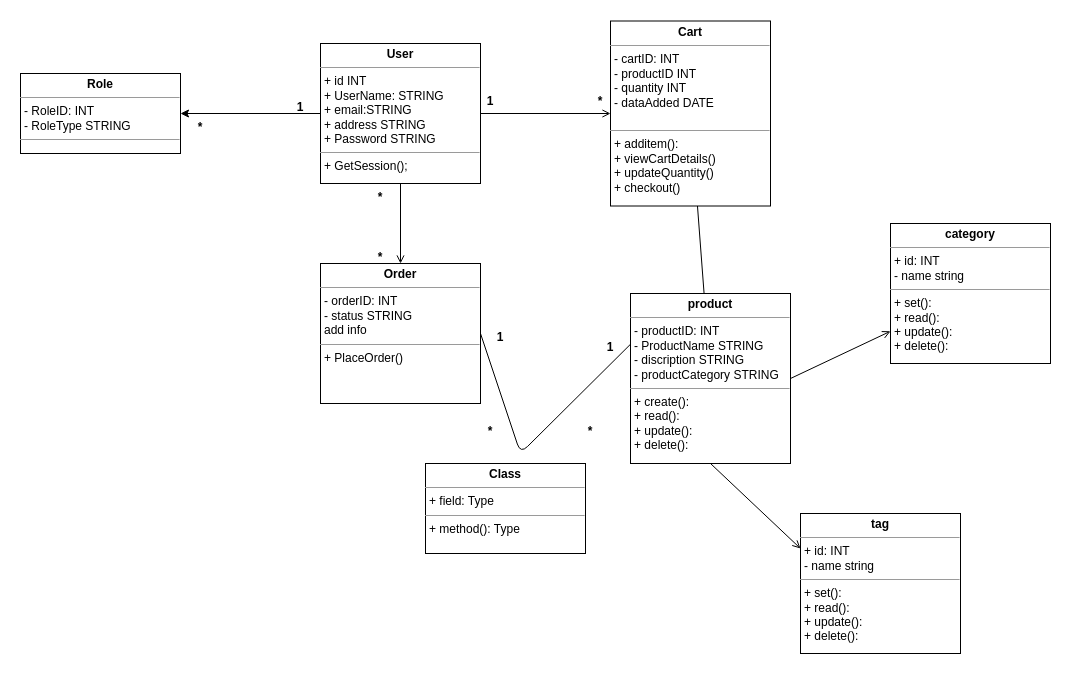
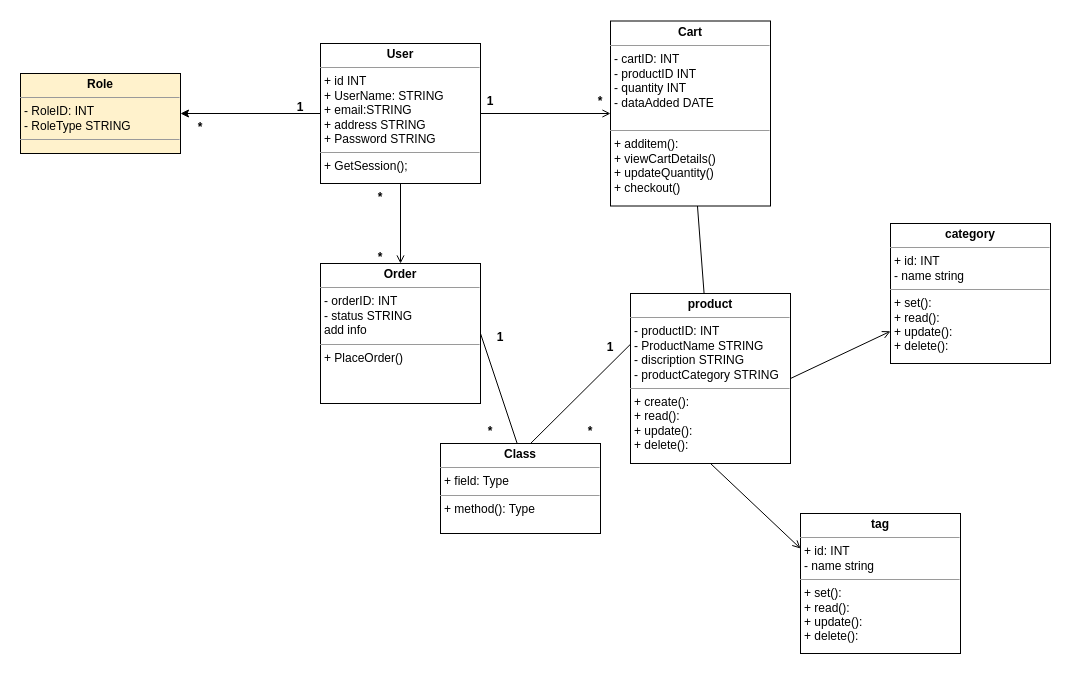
  <mxCell id="0" />
  <mxCell id="1" parent="0" />
  <mxCell id="2" style="edgeStyle=none;html=1;exitX=0;exitY=0.5;exitDx=0;exitDy=0;" edge="1" parent="1" source="5" target="6"><mxGeometry relative="1" as="geometry"><mxPoint x="190" y="118.111" as="targetPoint" /></mxGeometry></mxCell>
  <mxCell id="3" style="edgeStyle=none;html=1;exitX=1;exitY=0.5;exitDx=0;exitDy=0;endArrow=open;endFill=0;" edge="1" parent="1" source="5"><mxGeometry relative="1" as="geometry"><mxPoint x="610" y="113" as="targetPoint" /></mxGeometry></mxCell>
  <mxCell id="4" style="edgeStyle=none;html=1;exitX=0.5;exitY=1;exitDx=0;exitDy=0;endArrow=open;endFill=0;" edge="1" parent="1" source="5"><mxGeometry relative="1" as="geometry"><mxPoint x="400" y="263" as="targetPoint" /></mxGeometry></mxCell>
  <mxCell id="5" value="&lt;p style=&quot;margin:0px;margin-top:4px;text-align:center;&quot;&gt;&lt;b&gt;User&lt;/b&gt;&lt;/p&gt;&lt;hr size=&quot;1&quot;&gt;&lt;p style=&quot;margin:0px;margin-left:4px;&quot;&gt;+ id INT&lt;/p&gt;&lt;p style=&quot;margin:0px;margin-left:4px;&quot;&gt;+ UserName: STRING&lt;/p&gt;&lt;p style=&quot;margin:0px;margin-left:4px;&quot;&gt;+ email:STRING&lt;/p&gt;&lt;p style=&quot;margin:0px;margin-left:4px;&quot;&gt;+ address STRING&lt;/p&gt;&lt;p style=&quot;margin:0px;margin-left:4px;&quot;&gt;+ Password STRING&lt;/p&gt;&lt;hr size=&quot;1&quot;&gt;&lt;p style=&quot;margin:0px;margin-left:4px;&quot;&gt;+ GetSession();&lt;/p&gt;" style="verticalAlign=top;align=left;overflow=fill;fontSize=12;fontFamily=Helvetica;html=1;" parent="1" vertex="1"><mxGeometry x="320" y="43" width="160" height="140" as="geometry" /></mxCell>
- <mxCell id="6" value="&lt;p style=&quot;margin:0px;margin-top:4px;text-align:center;&quot;&gt;&lt;b&gt;Role&lt;/b&gt;&lt;/p&gt;&lt;hr size=&quot;1&quot;&gt;&lt;p style=&quot;margin:0px;margin-left:4px;&quot;&gt;- RoleID: INT&lt;/p&gt;&lt;p style=&quot;margin:0px;margin-left:4px;&quot;&gt;- RoleType STRING&lt;/p&gt;&lt;hr size=&quot;1&quot;&gt;&lt;p style=&quot;margin:0px;margin-left:4px;&quot;&gt;&lt;br&gt;&lt;/p&gt;" style="verticalAlign=top;align=left;overflow=fill;fontSize=12;fontFamily=Helvetica;html=1;" vertex="1" parent="1"><mxGeometry x="20" y="73" width="160" height="80" as="geometry" /></mxCell>
+ <mxCell id="6" value="&lt;p style=&quot;margin:0px;margin-top:4px;text-align:center;&quot;&gt;&lt;b&gt;Role&lt;/b&gt;&lt;/p&gt;&lt;hr size=&quot;1&quot;&gt;&lt;p style=&quot;margin:0px;margin-left:4px;&quot;&gt;- RoleID: INT&lt;/p&gt;&lt;p style=&quot;margin:0px;margin-left:4px;&quot;&gt;- RoleType STRING&lt;/p&gt;&lt;hr size=&quot;1&quot;&gt;&lt;p style=&quot;margin:0px;margin-left:4px;&quot;&gt;&lt;br&gt;&lt;/p&gt;" style="verticalAlign=top;align=left;overflow=fill;fontSize=12;fontFamily=Helvetica;html=1;fillColor=#fff2cc;" vertex="1" parent="1"><mxGeometry x="20" y="73" width="160" height="80" as="geometry" /></mxCell>
  <mxCell id="7" value="1" style="text;align=center;fontStyle=1;verticalAlign=middle;spacingLeft=3;spacingRight=3;strokeColor=none;rotatable=0;points=[[0,0.5],[1,0.5]];portConstraint=eastwest;" vertex="1" parent="1"><mxGeometry x="260" y="93" width="80" height="26" as="geometry" /></mxCell>
  <mxCell id="8" value="*" style="text;align=center;fontStyle=1;verticalAlign=middle;spacingLeft=3;spacingRight=3;strokeColor=none;rotatable=0;points=[[0,0.5],[1,0.5]];portConstraint=eastwest;" vertex="1" parent="1"><mxGeometry x="160" y="113" width="80" height="26" as="geometry" /></mxCell>
  <mxCell id="9" style="edgeStyle=none;html=1;endArrow=none;endFill=0;" edge="1" parent="1" source="10" target="19"><mxGeometry relative="1" as="geometry" /></mxCell>
  <mxCell id="10" value="&lt;p style=&quot;margin:0px;margin-top:4px;text-align:center;&quot;&gt;&lt;b&gt;Cart&lt;/b&gt;&lt;/p&gt;&lt;hr size=&quot;1&quot;&gt;&lt;p style=&quot;margin:0px;margin-left:4px;&quot;&gt;- cartID: INT&lt;/p&gt;&lt;p style=&quot;margin:0px;margin-left:4px;&quot;&gt;- productID INT&lt;/p&gt;&lt;p style=&quot;margin:0px;margin-left:4px;&quot;&gt;- quantity INT&lt;/p&gt;&lt;p style=&quot;margin:0px;margin-left:4px;&quot;&gt;- dataAdded DATE&lt;/p&gt;&lt;p style=&quot;margin:0px;margin-left:4px;&quot;&gt;&lt;br&gt;&lt;/p&gt;&lt;hr size=&quot;1&quot;&gt;&lt;p style=&quot;margin:0px;margin-left:4px;&quot;&gt;+ additem():&lt;/p&gt;&lt;p style=&quot;margin:0px;margin-left:4px;&quot;&gt;+ viewCartDetails()&lt;/p&gt;&lt;p style=&quot;margin:0px;margin-left:4px;&quot;&gt;+ updateQuantity()&lt;/p&gt;&lt;p style=&quot;margin:0px;margin-left:4px;&quot;&gt;+ checkout()&lt;/p&gt;" style="verticalAlign=top;align=left;overflow=fill;fontSize=12;fontFamily=Helvetica;html=1;" vertex="1" parent="1"><mxGeometry x="610" y="20.5" width="160" height="185" as="geometry" /></mxCell>
  <mxCell id="11" value="1" style="text;align=center;fontStyle=1;verticalAlign=middle;spacingLeft=3;spacingRight=3;strokeColor=none;rotatable=0;points=[[0,0.5],[1,0.5]];portConstraint=eastwest;" vertex="1" parent="1"><mxGeometry x="450" y="87" width="80" height="26" as="geometry" /></mxCell>
  <mxCell id="12" value="*" style="text;align=center;fontStyle=1;verticalAlign=middle;spacingLeft=3;spacingRight=3;strokeColor=none;rotatable=0;points=[[0,0.5],[1,0.5]];portConstraint=eastwest;" vertex="1" parent="1"><mxGeometry x="560" y="87" width="80" height="26" as="geometry" /></mxCell>
  <mxCell id="13" style="edgeStyle=none;html=1;exitX=1;exitY=0.5;exitDx=0;exitDy=0;endArrow=none;endFill=0;entryX=0.009;entryY=0.29;entryDx=0;entryDy=0;entryPerimeter=0;" edge="1" parent="1" source="14" target="19"><mxGeometry relative="1" as="geometry"><mxPoint x="570" y="353" as="targetPoint" /><Array as="points"><mxPoint x="520" y="453" /></Array></mxGeometry></mxCell>
  <mxCell id="14" value="&lt;p style=&quot;margin:0px;margin-top:4px;text-align:center;&quot;&gt;&lt;b&gt;Order&lt;/b&gt;&lt;/p&gt;&lt;hr size=&quot;1&quot;&gt;&lt;p style=&quot;margin:0px;margin-left:4px;&quot;&gt;- orderID: INT&lt;/p&gt;&lt;p style=&quot;margin:0px;margin-left:4px;&quot;&gt;- status STRING&lt;/p&gt;&lt;p style=&quot;margin:0px;margin-left:4px;&quot;&gt;add info&lt;/p&gt;&lt;hr size=&quot;1&quot;&gt;&lt;p style=&quot;margin:0px;margin-left:4px;&quot;&gt;+ PlaceOrder()&lt;/p&gt;" style="verticalAlign=top;align=left;overflow=fill;fontSize=12;fontFamily=Helvetica;html=1;" vertex="1" parent="1"><mxGeometry x="320" y="263" width="160" height="140" as="geometry" /></mxCell>
  <mxCell id="15" value="*" style="text;align=center;fontStyle=1;verticalAlign=middle;spacingLeft=3;spacingRight=3;strokeColor=none;rotatable=0;points=[[0,0.5],[1,0.5]];portConstraint=eastwest;" vertex="1" parent="1"><mxGeometry x="340" y="183" width="80" height="26" as="geometry" /></mxCell>
  <mxCell id="16" value="*" style="text;align=center;fontStyle=1;verticalAlign=middle;spacingLeft=3;spacingRight=3;strokeColor=none;rotatable=0;points=[[0,0.5],[1,0.5]];portConstraint=eastwest;" vertex="1" parent="1"><mxGeometry x="340" y="243" width="80" height="26" as="geometry" /></mxCell>
  <mxCell id="17" style="edgeStyle=none;html=1;exitX=1;exitY=0.5;exitDx=0;exitDy=0;endArrow=open;endFill=0;" edge="1" parent="1" source="19" target="20"><mxGeometry relative="1" as="geometry"><mxPoint x="850" y="373" as="targetPoint" /></mxGeometry></mxCell>
  <mxCell id="18" style="edgeStyle=none;html=1;exitX=0.5;exitY=1;exitDx=0;exitDy=0;entryX=0;entryY=0.25;entryDx=0;entryDy=0;endArrow=open;endFill=0;" edge="1" parent="1" source="19" target="21"><mxGeometry relative="1" as="geometry" /></mxCell>
  <mxCell id="19" value="&lt;p style=&quot;margin:0px;margin-top:4px;text-align:center;&quot;&gt;&lt;b&gt;product&lt;/b&gt;&lt;/p&gt;&lt;hr size=&quot;1&quot;&gt;&lt;p style=&quot;margin:0px;margin-left:4px;&quot;&gt;- productID: INT&lt;/p&gt;&lt;p style=&quot;margin:0px;margin-left:4px;&quot;&gt;- ProductName STRING&lt;/p&gt;&lt;p style=&quot;margin:0px;margin-left:4px;&quot;&gt;- discription STRING&lt;/p&gt;&lt;p style=&quot;margin:0px;margin-left:4px;&quot;&gt;- productCategory STRING&lt;span style=&quot;background-color: initial;&quot;&gt;&amp;nbsp;&lt;/span&gt;&lt;/p&gt;&lt;hr size=&quot;1&quot;&gt;&lt;p style=&quot;margin:0px;margin-left:4px;&quot;&gt;+ create():&amp;nbsp;&lt;/p&gt;&lt;p style=&quot;margin:0px;margin-left:4px;&quot;&gt;+ read():&amp;nbsp;&lt;br&gt;&lt;/p&gt;&lt;p style=&quot;margin:0px;margin-left:4px;&quot;&gt;+ update():&amp;nbsp;&lt;br&gt;&lt;/p&gt;&lt;p style=&quot;margin:0px;margin-left:4px;&quot;&gt;+ delete():&amp;nbsp;&lt;br&gt;&lt;/p&gt;&lt;p style=&quot;margin:0px;margin-left:4px;&quot;&gt;&lt;br&gt;&lt;/p&gt;" style="verticalAlign=top;align=left;overflow=fill;fontSize=12;fontFamily=Helvetica;html=1;" vertex="1" parent="1"><mxGeometry x="630" y="293" width="160" height="170" as="geometry" /></mxCell>
  <mxCell id="20" value="&lt;p style=&quot;margin:0px;margin-top:4px;text-align:center;&quot;&gt;&lt;b&gt;category&lt;/b&gt;&lt;/p&gt;&lt;hr size=&quot;1&quot;&gt;&lt;p style=&quot;margin:0px;margin-left:4px;&quot;&gt;+ id: INT&lt;/p&gt;&lt;p style=&quot;margin:0px;margin-left:4px;&quot;&gt;- name string&lt;/p&gt;&lt;hr size=&quot;1&quot;&gt;&lt;p style=&quot;margin:0px;margin-left:4px;&quot;&gt;+ set():&amp;nbsp;&lt;/p&gt;&lt;p style=&quot;margin:0px;margin-left:4px;&quot;&gt;+ read():&amp;nbsp;&lt;br&gt;&lt;/p&gt;&lt;p style=&quot;margin:0px;margin-left:4px;&quot;&gt;+ update():&amp;nbsp;&lt;br&gt;&lt;/p&gt;&lt;p style=&quot;margin:0px;margin-left:4px;&quot;&gt;+ delete():&amp;nbsp;&lt;br&gt;&lt;/p&gt;" style="verticalAlign=top;align=left;overflow=fill;fontSize=12;fontFamily=Helvetica;html=1;" vertex="1" parent="1"><mxGeometry x="890" y="223" width="160" height="140" as="geometry" /></mxCell>
  <mxCell id="21" value="&lt;p style=&quot;margin:0px;margin-top:4px;text-align:center;&quot;&gt;&lt;b&gt;tag&lt;/b&gt;&lt;/p&gt;&lt;hr size=&quot;1&quot;&gt;&lt;p style=&quot;margin:0px;margin-left:4px;&quot;&gt;+ id: INT&lt;/p&gt;&lt;p style=&quot;margin:0px;margin-left:4px;&quot;&gt;- name string&lt;/p&gt;&lt;hr size=&quot;1&quot;&gt;&lt;p style=&quot;margin:0px;margin-left:4px;&quot;&gt;+ set():&amp;nbsp;&lt;/p&gt;&lt;p style=&quot;margin:0px;margin-left:4px;&quot;&gt;+ read():&amp;nbsp;&lt;br&gt;&lt;/p&gt;&lt;p style=&quot;margin:0px;margin-left:4px;&quot;&gt;+ update():&amp;nbsp;&lt;br&gt;&lt;/p&gt;&lt;p style=&quot;margin:0px;margin-left:4px;&quot;&gt;+ delete():&amp;nbsp;&lt;br&gt;&lt;/p&gt;" style="verticalAlign=top;align=left;overflow=fill;fontSize=12;fontFamily=Helvetica;html=1;" vertex="1" parent="1"><mxGeometry x="800" y="513" width="160" height="140" as="geometry" /></mxCell>
  <mxCell id="22" value="*" style="text;align=center;fontStyle=1;verticalAlign=middle;spacingLeft=3;spacingRight=3;strokeColor=none;rotatable=0;points=[[0,0.5],[1,0.5]];portConstraint=eastwest;" vertex="1" parent="1"><mxGeometry x="550" y="417" width="80" height="26" as="geometry" /></mxCell>
  <mxCell id="23" value="*" style="text;align=center;fontStyle=1;verticalAlign=middle;spacingLeft=3;spacingRight=3;strokeColor=none;rotatable=0;points=[[0,0.5],[1,0.5]];portConstraint=eastwest;" vertex="1" parent="1"><mxGeometry x="450" y="417" width="80" height="26" as="geometry" /></mxCell>
- <mxCell id="24" value="&lt;p style=&quot;margin:0px;margin-top:4px;text-align:center;&quot;&gt;&lt;b&gt;Class&lt;/b&gt;&lt;/p&gt;&lt;hr size=&quot;1&quot;/&gt;&lt;p style=&quot;margin:0px;margin-left:4px;&quot;&gt;+ field: Type&lt;/p&gt;&lt;hr size=&quot;1&quot;/&gt;&lt;p style=&quot;margin:0px;margin-left:4px;&quot;&gt;+ method(): Type&lt;/p&gt;" style="verticalAlign=top;align=left;overflow=fill;fontSize=12;fontFamily=Helvetica;html=1;" vertex="1" parent="1"><mxGeometry x="425" y="463" width="160" height="90" as="geometry" /></mxCell>
+ <mxCell id="24" value="&lt;p style=&quot;margin:0px;margin-top:4px;text-align:center;&quot;&gt;&lt;b&gt;Class&lt;/b&gt;&lt;/p&gt;&lt;hr size=&quot;1&quot;/&gt;&lt;p style=&quot;margin:0px;margin-left:4px;&quot;&gt;+ field: Type&lt;/p&gt;&lt;hr size=&quot;1&quot;/&gt;&lt;p style=&quot;margin:0px;margin-left:4px;&quot;&gt;+ method(): Type&lt;/p&gt;" style="verticalAlign=top;align=left;overflow=fill;fontSize=12;fontFamily=Helvetica;html=1;" vertex="1" parent="1"><mxGeometry x="440" y="443" width="160" height="90" as="geometry" /></mxCell>
  <mxCell id="25" value="1" style="text;align=center;fontStyle=1;verticalAlign=middle;spacingLeft=3;spacingRight=3;strokeColor=none;rotatable=0;points=[[0,0.5],[1,0.5]];portConstraint=eastwest;" vertex="1" parent="1"><mxGeometry x="460" y="323" width="80" height="26" as="geometry" /></mxCell>
  <mxCell id="26" value="1" style="text;align=center;fontStyle=1;verticalAlign=middle;spacingLeft=3;spacingRight=3;strokeColor=none;rotatable=0;points=[[0,0.5],[1,0.5]];portConstraint=eastwest;" vertex="1" parent="1"><mxGeometry x="570" y="333" width="80" height="26" as="geometry" /></mxCell>
